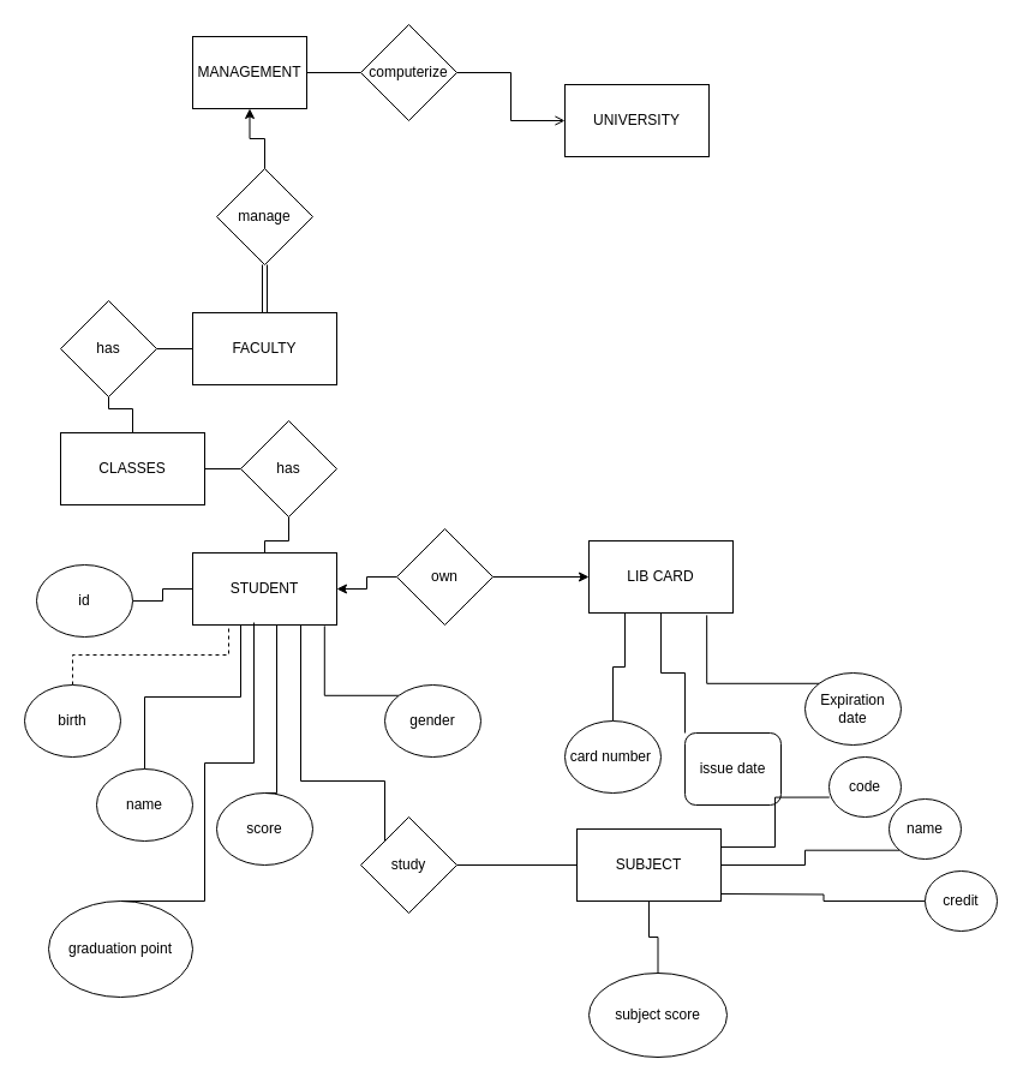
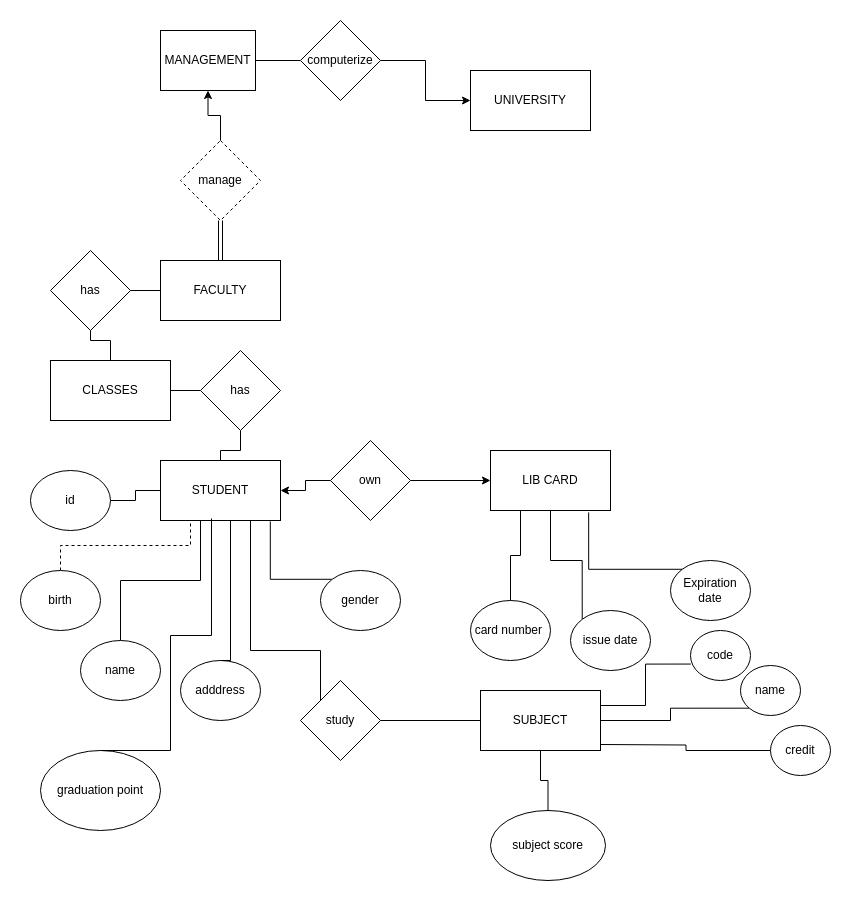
  <mxCell id="0" />
  <mxCell id="1" parent="0" />
  <mxCell id="2" value="UNIVERSITY" style="rounded=0;whiteSpace=wrap;html=1;" parent="1" vertex="1"><mxGeometry x="470" y="70" width="120" height="60" as="geometry" /></mxCell>
  <mxCell id="3" style="edgeStyle=orthogonalEdgeStyle;rounded=0;orthogonalLoop=1;jettySize=auto;html=1;exitX=1;exitY=0.5;exitDx=0;exitDy=0;entryX=0;entryY=0.5;entryDx=0;entryDy=0;endArrow=none;endFill=0;" parent="1" source="4" target="26" edge="1"><mxGeometry relative="1" as="geometry" /></mxCell>
  <mxCell id="4" value="MANAGEMENT" style="rounded=0;whiteSpace=wrap;html=1;" parent="1" vertex="1"><mxGeometry x="160" y="30" width="95" height="60" as="geometry" /></mxCell>
  <mxCell id="5" value="" style="edgeStyle=orthogonalEdgeStyle;rounded=0;orthogonalLoop=1;jettySize=auto;html=1;endArrow=none;endFill=0;shape=link;" parent="1" source="6" target="24" edge="1"><mxGeometry relative="1" as="geometry" /></mxCell>
  <mxCell id="6" value="FACULTY" style="rounded=0;whiteSpace=wrap;html=1;" parent="1" vertex="1"><mxGeometry x="160" y="260" width="120" height="60" as="geometry" /></mxCell>
  <mxCell id="7" value="STUDENT" style="rounded=0;whiteSpace=wrap;html=1;" parent="1" vertex="1"><mxGeometry x="160" y="460" width="120" height="60" as="geometry" /></mxCell>
  <mxCell id="8" value="LIB CARD" style="rounded=0;whiteSpace=wrap;html=1;" parent="1" vertex="1"><mxGeometry x="490" y="450" width="120" height="60" as="geometry" /></mxCell>
  <mxCell id="9" value="" style="edgeStyle=orthogonalEdgeStyle;rounded=0;orthogonalLoop=1;jettySize=auto;html=1;endArrow=none;endFill=0;" parent="1" source="10" target="28" edge="1"><mxGeometry relative="1" as="geometry" /></mxCell>
  <mxCell id="10" value="CLASSES" style="rounded=0;whiteSpace=wrap;html=1;" parent="1" vertex="1"><mxGeometry x="50" y="360" width="120" height="60" as="geometry" /></mxCell>
  <mxCell id="11" value="" style="edgeStyle=orthogonalEdgeStyle;rounded=0;orthogonalLoop=1;jettySize=auto;html=1;endArrow=none;endFill=0;" parent="1" source="13" target="43" edge="1"><mxGeometry relative="1" as="geometry" /></mxCell>
  <mxCell id="12" style="edgeStyle=orthogonalEdgeStyle;rounded=0;orthogonalLoop=1;jettySize=auto;html=1;exitX=1;exitY=0.5;exitDx=0;exitDy=0;entryX=0;entryY=1;entryDx=0;entryDy=0;endArrow=none;endFill=0;" parent="1" source="13" target="45" edge="1"><mxGeometry relative="1" as="geometry"><mxPoint x="700" y="710" as="targetPoint" /></mxGeometry></mxCell>
  <mxCell id="13" value="SUBJECT" style="rounded=0;whiteSpace=wrap;html=1;" parent="1" vertex="1"><mxGeometry x="480" y="690" width="120" height="60" as="geometry" /></mxCell>
  <mxCell id="14" value="" style="edgeStyle=orthogonalEdgeStyle;rounded=0;orthogonalLoop=1;jettySize=auto;html=1;endArrow=none;endFill=0;" parent="1" source="15" target="7" edge="1"><mxGeometry relative="1" as="geometry" /></mxCell>
  <mxCell id="15" value="id" style="ellipse;whiteSpace=wrap;html=1;" parent="1" vertex="1"><mxGeometry x="30" y="470" width="80" height="60" as="geometry" /></mxCell>
- <mxCell id="16" value="score" style="ellipse;whiteSpace=wrap;html=1;" parent="1" vertex="1"><mxGeometry x="180" y="660" width="80" height="60" as="geometry" /></mxCell>
+ <mxCell id="16" value="adddress" style="ellipse;whiteSpace=wrap;html=1;" parent="1" vertex="1"><mxGeometry x="180" y="660" width="80" height="60" as="geometry" /></mxCell>
  <mxCell id="17" style="edgeStyle=orthogonalEdgeStyle;rounded=0;orthogonalLoop=1;jettySize=auto;html=1;exitX=0.5;exitY=0;exitDx=0;exitDy=0;endArrow=none;endFill=0;" parent="1" source="18" edge="1"><mxGeometry relative="1" as="geometry"><mxPoint x="210" y="520" as="targetPoint" /><Array as="points"><mxPoint x="120" y="580" /><mxPoint x="200" y="580" /><mxPoint x="200" y="520" /></Array></mxGeometry></mxCell>
  <mxCell id="18" value="name" style="ellipse;whiteSpace=wrap;html=1;" parent="1" vertex="1"><mxGeometry x="80" y="640" width="80" height="60" as="geometry" /></mxCell>
  <mxCell id="19" style="edgeStyle=orthogonalEdgeStyle;rounded=0;orthogonalLoop=1;jettySize=auto;html=1;exitX=0;exitY=0;exitDx=0;exitDy=0;entryX=0.915;entryY=1.015;entryDx=0;entryDy=0;entryPerimeter=0;endArrow=none;endFill=0;" parent="1" source="20" target="7" edge="1"><mxGeometry relative="1" as="geometry"><mxPoint x="270" y="510" as="targetPoint" /></mxGeometry></mxCell>
  <mxCell id="20" value="gender" style="ellipse;whiteSpace=wrap;html=1;" parent="1" vertex="1"><mxGeometry x="320" y="570" width="80" height="60" as="geometry" /></mxCell>
  <mxCell id="21" style="edgeStyle=orthogonalEdgeStyle;rounded=0;orthogonalLoop=1;jettySize=auto;html=1;exitX=0.5;exitY=0;exitDx=0;exitDy=0;entryX=0.25;entryY=1;entryDx=0;entryDy=0;endArrow=none;endFill=0;dashed=1;" parent="1" source="22" target="7" edge="1"><mxGeometry relative="1" as="geometry" /></mxCell>
  <mxCell id="22" value="birth" style="ellipse;whiteSpace=wrap;html=1;" parent="1" vertex="1"><mxGeometry x="20" y="570" width="80" height="60" as="geometry" /></mxCell>
  <mxCell id="23" value="" style="edgeStyle=orthogonalEdgeStyle;rounded=0;orthogonalLoop=1;jettySize=auto;html=1;endArrow=classic;endFill=1;" parent="1" source="24" target="4" edge="1"><mxGeometry relative="1" as="geometry" /></mxCell>
- <mxCell id="24" value="manage" style="rhombus;whiteSpace=wrap;html=1;" parent="1" vertex="1"><mxGeometry x="180" y="140" width="80" height="80" as="geometry" /></mxCell>
- <mxCell id="25" value="" style="edgeStyle=orthogonalEdgeStyle;rounded=0;orthogonalLoop=1;jettySize=auto;html=1;endArrow=open;" parent="1" source="26" target="2" edge="1"><mxGeometry relative="1" as="geometry" /></mxCell>
+ <mxCell id="24" value="manage" style="rhombus;whiteSpace=wrap;html=1;dashed=1;" parent="1" vertex="1"><mxGeometry x="180" y="140" width="80" height="80" as="geometry" /></mxCell>
+ <mxCell id="25" value="" style="edgeStyle=orthogonalEdgeStyle;rounded=0;orthogonalLoop=1;jettySize=auto;html=1;" parent="1" source="26" target="2" edge="1"><mxGeometry relative="1" as="geometry" /></mxCell>
  <mxCell id="26" value="computerize" style="rhombus;whiteSpace=wrap;html=1;" parent="1" vertex="1"><mxGeometry x="300" y="20" width="80" height="80" as="geometry" /></mxCell>
  <mxCell id="27" value="" style="edgeStyle=orthogonalEdgeStyle;rounded=0;orthogonalLoop=1;jettySize=auto;html=1;endArrow=none;endFill=0;" parent="1" source="28" target="6" edge="1"><mxGeometry relative="1" as="geometry" /></mxCell>
  <mxCell id="28" value="has" style="rhombus;whiteSpace=wrap;html=1;" parent="1" vertex="1"><mxGeometry x="50" y="250" width="80" height="80" as="geometry" /></mxCell>
  <mxCell id="29" value="" style="edgeStyle=orthogonalEdgeStyle;rounded=0;orthogonalLoop=1;jettySize=auto;html=1;" parent="1" source="31" target="8" edge="1"><mxGeometry relative="1" as="geometry" /></mxCell>
  <mxCell id="30" style="edgeStyle=orthogonalEdgeStyle;rounded=0;orthogonalLoop=1;jettySize=auto;html=1;exitX=0;exitY=0.5;exitDx=0;exitDy=0;entryX=1;entryY=0.5;entryDx=0;entryDy=0;" edge="1" parent="1" source="31" target="7"><mxGeometry relative="1" as="geometry" /></mxCell>
  <mxCell id="31" value="own" style="rhombus;whiteSpace=wrap;html=1;" parent="1" vertex="1"><mxGeometry x="330" y="440" width="80" height="80" as="geometry" /></mxCell>
  <mxCell id="32" style="edgeStyle=orthogonalEdgeStyle;rounded=0;orthogonalLoop=1;jettySize=auto;html=1;exitX=0;exitY=0;exitDx=0;exitDy=0;entryX=0.5;entryY=1;entryDx=0;entryDy=0;endArrow=none;endFill=0;" parent="1" source="33" target="8" edge="1"><mxGeometry relative="1" as="geometry" /></mxCell>
- <mxCell id="33" value="issue date" style="whiteSpace=wrap;html=1;rounded=1;" parent="1" vertex="1"><mxGeometry x="570" y="610" width="80" height="60" as="geometry" /></mxCell>
+ <mxCell id="33" value="issue date" style="ellipse;whiteSpace=wrap;html=1;" parent="1" vertex="1"><mxGeometry x="570" y="610" width="80" height="60" as="geometry" /></mxCell>
  <mxCell id="34" value="Expiration date" style="ellipse;whiteSpace=wrap;html=1;" parent="1" vertex="1"><mxGeometry x="670" y="560" width="80" height="60" as="geometry" /></mxCell>
  <mxCell id="35" style="edgeStyle=orthogonalEdgeStyle;rounded=0;orthogonalLoop=1;jettySize=auto;html=1;exitX=0.5;exitY=0;exitDx=0;exitDy=0;entryX=0.25;entryY=1;entryDx=0;entryDy=0;endArrow=none;endFill=0;" parent="1" source="36" target="8" edge="1"><mxGeometry relative="1" as="geometry" /></mxCell>
  <mxCell id="36" value="card number&amp;nbsp;" style="ellipse;whiteSpace=wrap;html=1;" parent="1" vertex="1"><mxGeometry x="470" y="600" width="80" height="60" as="geometry" /></mxCell>
  <mxCell id="37" style="edgeStyle=orthogonalEdgeStyle;rounded=0;orthogonalLoop=1;jettySize=auto;html=1;exitX=0;exitY=0;exitDx=0;exitDy=0;entryX=0.818;entryY=1.032;entryDx=0;entryDy=0;entryPerimeter=0;endArrow=none;endFill=0;" parent="1" source="34" target="8" edge="1"><mxGeometry relative="1" as="geometry" /></mxCell>
  <mxCell id="38" value="" style="edgeStyle=orthogonalEdgeStyle;rounded=0;orthogonalLoop=1;jettySize=auto;html=1;endArrow=none;endFill=0;" parent="1" source="40" target="10" edge="1"><mxGeometry relative="1" as="geometry" /></mxCell>
  <mxCell id="39" value="" style="edgeStyle=orthogonalEdgeStyle;rounded=0;orthogonalLoop=1;jettySize=auto;html=1;endArrow=none;endFill=0;" parent="1" source="40" target="7" edge="1"><mxGeometry relative="1" as="geometry" /></mxCell>
  <mxCell id="40" value="has" style="rhombus;whiteSpace=wrap;html=1;" parent="1" vertex="1"><mxGeometry x="200" y="350" width="80" height="80" as="geometry" /></mxCell>
  <mxCell id="41" style="edgeStyle=orthogonalEdgeStyle;rounded=0;orthogonalLoop=1;jettySize=auto;html=1;exitX=0.5;exitY=0;exitDx=0;exitDy=0;endArrow=none;endFill=0;" parent="1" source="16" target="7" edge="1"><mxGeometry relative="1" as="geometry"><mxPoint x="232" y="524" as="targetPoint" /><Array as="points"><mxPoint x="230" y="660" /></Array></mxGeometry></mxCell>
  <mxCell id="42" style="edgeStyle=orthogonalEdgeStyle;rounded=0;orthogonalLoop=1;jettySize=auto;html=1;exitX=0;exitY=0;exitDx=0;exitDy=0;entryX=0.75;entryY=1;entryDx=0;entryDy=0;endArrow=none;endFill=0;" parent="1" source="43" target="7" edge="1"><mxGeometry relative="1" as="geometry"><Array as="points"><mxPoint x="320" y="650" /><mxPoint x="250" y="650" /></Array></mxGeometry></mxCell>
  <mxCell id="43" value="study" style="rhombus;whiteSpace=wrap;html=1;" parent="1" vertex="1"><mxGeometry x="300" y="680" width="80" height="80" as="geometry" /></mxCell>
  <mxCell id="44" value="code" style="ellipse;whiteSpace=wrap;html=1;" parent="1" vertex="1"><mxGeometry x="690" y="630" width="60" height="50" as="geometry" /></mxCell>
  <mxCell id="45" value="name" style="ellipse;whiteSpace=wrap;html=1;" parent="1" vertex="1"><mxGeometry x="740" y="665" width="60" height="50" as="geometry" /></mxCell>
  <mxCell id="46" style="edgeStyle=orthogonalEdgeStyle;rounded=0;orthogonalLoop=1;jettySize=auto;html=1;exitX=0;exitY=0.5;exitDx=0;exitDy=0;endArrow=none;endFill=0;" parent="1" source="47" edge="1"><mxGeometry relative="1" as="geometry"><mxPoint x="600" y="744" as="targetPoint" /></mxGeometry></mxCell>
  <mxCell id="47" value="credit" style="ellipse;whiteSpace=wrap;html=1;" parent="1" vertex="1"><mxGeometry x="770" y="725" width="60" height="50" as="geometry" /></mxCell>
  <mxCell id="48" style="edgeStyle=orthogonalEdgeStyle;rounded=0;orthogonalLoop=1;jettySize=auto;html=1;exitX=1;exitY=0.25;exitDx=0;exitDy=0;entryX=0.005;entryY=0.671;entryDx=0;entryDy=0;entryPerimeter=0;endArrow=none;endFill=0;" parent="1" source="13" target="44" edge="1"><mxGeometry relative="1" as="geometry" /></mxCell>
  <mxCell id="49" value="graduation point" style="ellipse;whiteSpace=wrap;html=1;" vertex="1" parent="1"><mxGeometry x="40" y="750" width="120" height="80" as="geometry" /></mxCell>
  <mxCell id="50" style="edgeStyle=orthogonalEdgeStyle;rounded=0;orthogonalLoop=1;jettySize=auto;html=1;exitX=0.5;exitY=0;exitDx=0;exitDy=0;entryX=0.425;entryY=0.967;entryDx=0;entryDy=0;entryPerimeter=0;endArrow=none;endFill=0;" edge="1" parent="1" source="49" target="7"><mxGeometry relative="1" as="geometry"><Array as="points"><mxPoint x="170" y="750" /><mxPoint x="170" y="635" /><mxPoint x="211" y="635" /></Array></mxGeometry></mxCell>
  <mxCell id="51" value="" style="edgeStyle=orthogonalEdgeStyle;rounded=0;orthogonalLoop=1;jettySize=auto;html=1;endArrow=none;endFill=0;" edge="1" parent="1" source="52" target="13"><mxGeometry relative="1" as="geometry" /></mxCell>
  <mxCell id="52" value="subject score" style="ellipse;whiteSpace=wrap;html=1;" vertex="1" parent="1"><mxGeometry x="490" y="810" width="115" height="70" as="geometry" /></mxCell>
